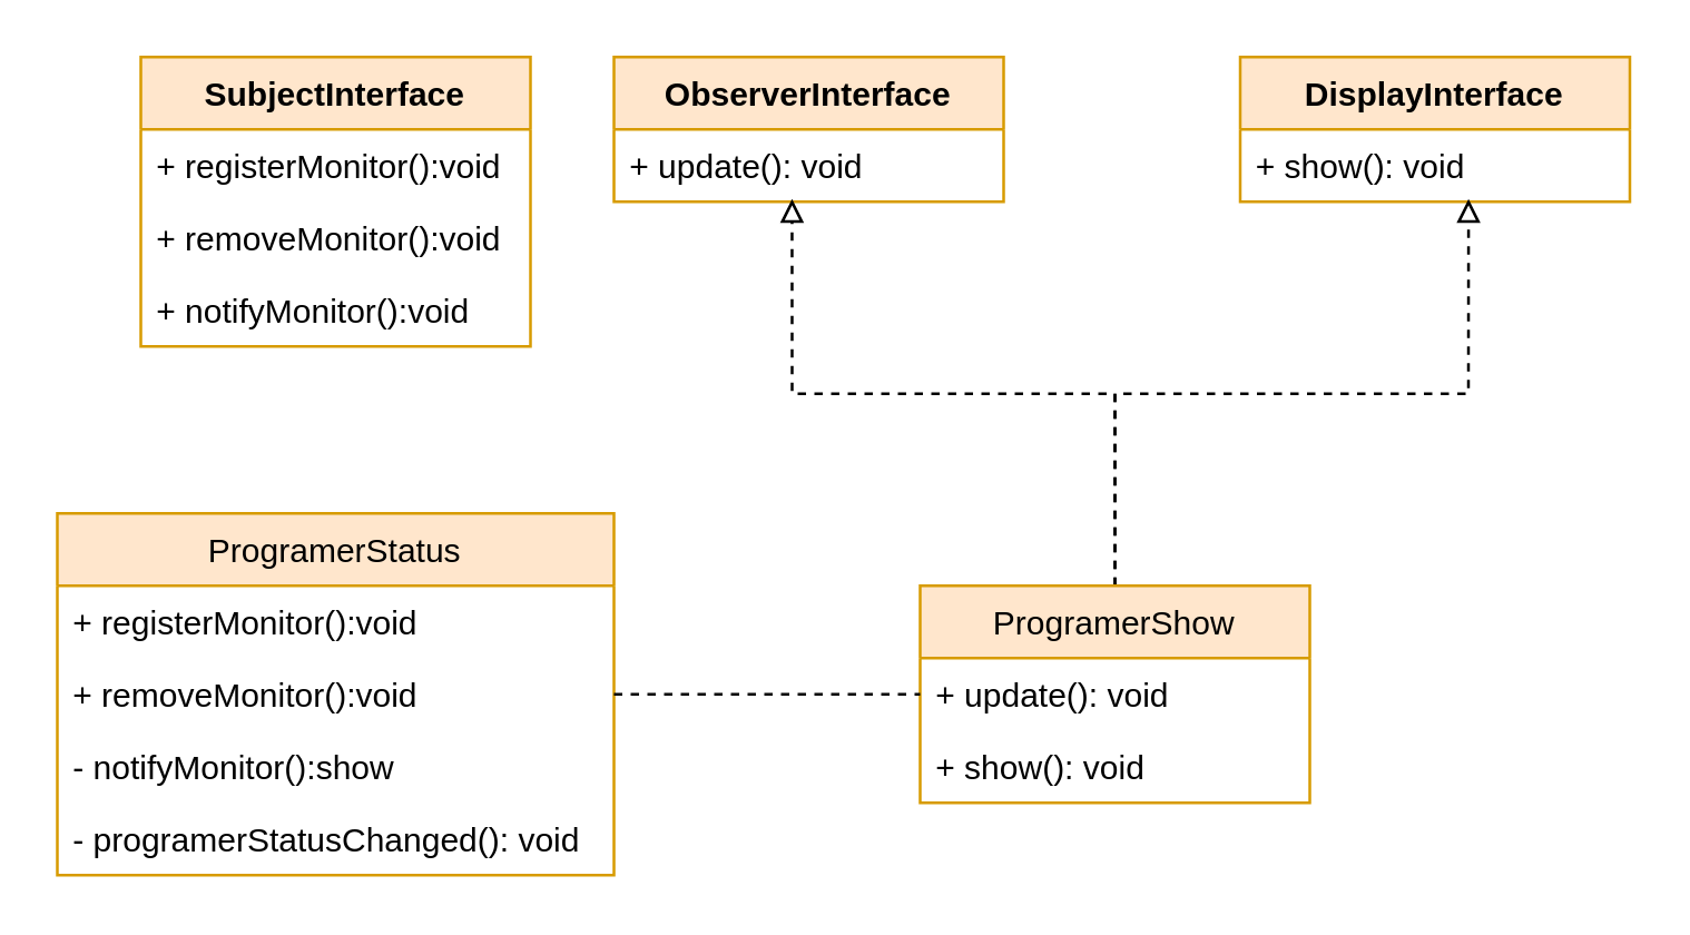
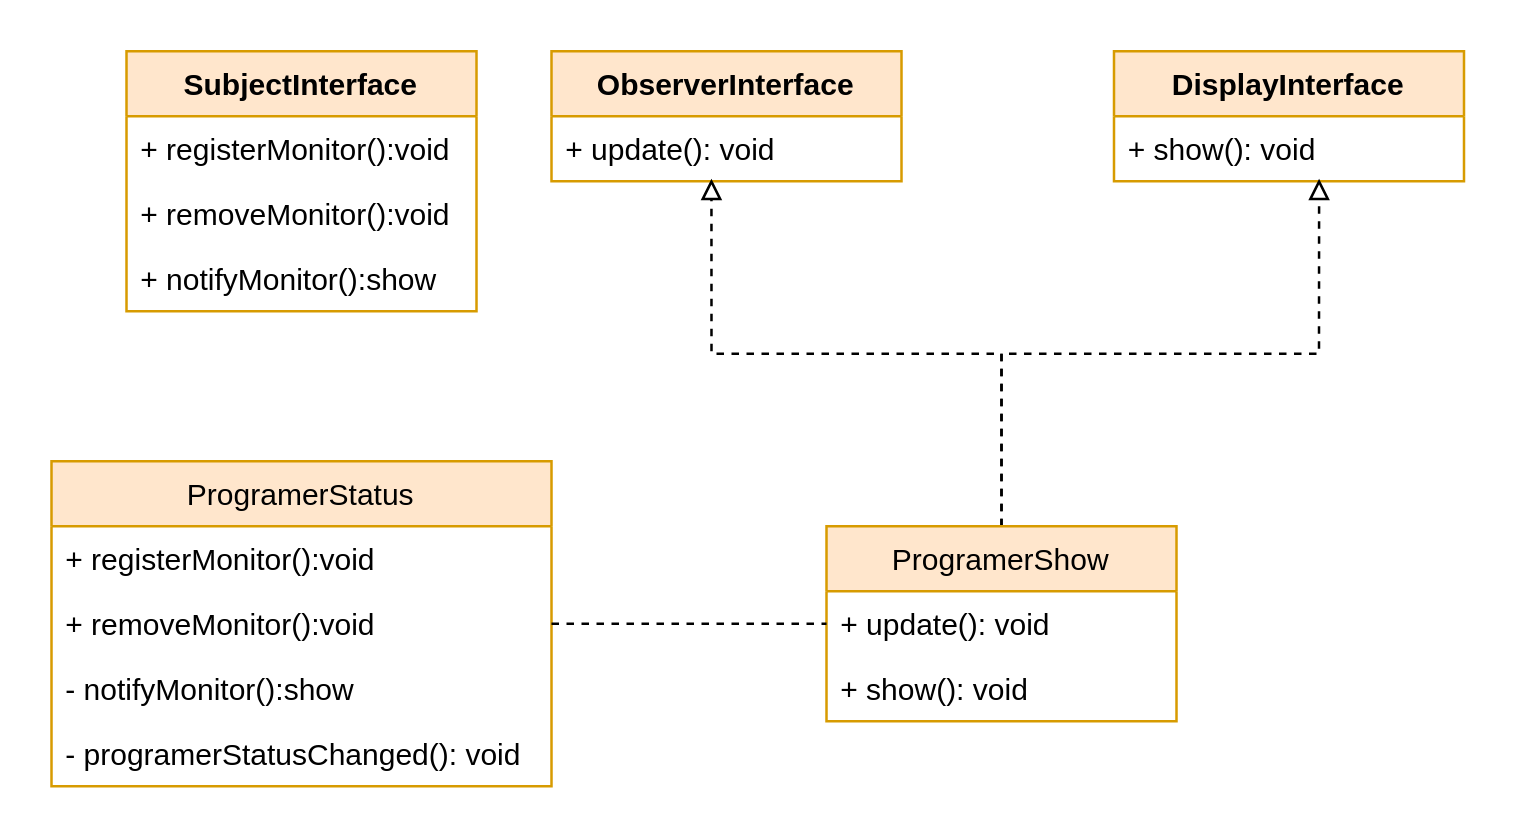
  <mxCell id="0" />
  <mxCell id="1" parent="0" />
  <mxCell id="2" value="SubjectInterface" style="swimlane;fontStyle=1;childLayout=stackLayout;horizontal=1;startSize=26;fillColor=#ffe6cc;horizontalStack=0;resizeParent=1;resizeParentMax=0;resizeLast=0;collapsible=1;marginBottom=0;strokeColor=#d79b00;" parent="1" vertex="1"><mxGeometry x="50" y="20" width="140" height="104" as="geometry" /></mxCell>
  <mxCell id="3" value="+ registerMonitor():void" style="text;strokeColor=none;fillColor=none;align=left;verticalAlign=top;spacingLeft=4;spacingRight=4;overflow=hidden;rotatable=0;points=[[0,0.5],[1,0.5]];portConstraint=eastwest;" parent="2" vertex="1"><mxGeometry y="26" width="140" height="26" as="geometry" /></mxCell>
  <mxCell id="4" value="+ removeMonitor():void" style="text;strokeColor=none;fillColor=none;align=left;verticalAlign=top;spacingLeft=4;spacingRight=4;overflow=hidden;rotatable=0;points=[[0,0.5],[1,0.5]];portConstraint=eastwest;" parent="2" vertex="1"><mxGeometry y="52" width="140" height="26" as="geometry" /></mxCell>
- <mxCell id="5" value="+ notifyMonitor():void" style="text;strokeColor=none;fillColor=none;align=left;verticalAlign=top;spacingLeft=4;spacingRight=4;overflow=hidden;rotatable=0;points=[[0,0.5],[1,0.5]];portConstraint=eastwest;" parent="2" vertex="1"><mxGeometry y="78" width="140" height="26" as="geometry" /></mxCell>
+ <mxCell id="5" value="+ notifyMonitor():show" style="text;strokeColor=none;fillColor=none;align=left;verticalAlign=top;spacingLeft=4;spacingRight=4;overflow=hidden;rotatable=0;points=[[0,0.5],[1,0.5]];portConstraint=eastwest;" parent="2" vertex="1"><mxGeometry y="78" width="140" height="26" as="geometry" /></mxCell>
  <mxCell id="6" value="DisplayInterface" style="swimlane;fontStyle=1;childLayout=stackLayout;horizontal=1;startSize=26;fillColor=#ffe6cc;horizontalStack=0;resizeParent=1;resizeParentMax=0;resizeLast=0;collapsible=1;marginBottom=0;strokeColor=#d79b00;" parent="1" vertex="1"><mxGeometry x="445" y="20" width="140" height="52" as="geometry" /></mxCell>
  <mxCell id="7" value="+ show(): void" style="text;strokeColor=none;fillColor=none;align=left;verticalAlign=top;spacingLeft=4;spacingRight=4;overflow=hidden;rotatable=0;points=[[0,0.5],[1,0.5]];portConstraint=eastwest;" parent="6" vertex="1"><mxGeometry y="26" width="140" height="26" as="geometry" /></mxCell>
  <mxCell id="8" value="ObserverInterface" style="swimlane;fontStyle=1;childLayout=stackLayout;horizontal=1;startSize=26;fillColor=#ffe6cc;horizontalStack=0;resizeParent=1;resizeParentMax=0;resizeLast=0;collapsible=1;marginBottom=0;strokeColor=#d79b00;" parent="1" vertex="1"><mxGeometry x="220" y="20" width="140" height="52" as="geometry" /></mxCell>
  <mxCell id="9" value="+ update(): void" style="text;strokeColor=none;fillColor=none;align=left;verticalAlign=top;spacingLeft=4;spacingRight=4;overflow=hidden;rotatable=0;points=[[0,0.5],[1,0.5]];portConstraint=eastwest;" parent="8" vertex="1"><mxGeometry y="26" width="140" height="26" as="geometry" /></mxCell>
  <mxCell id="10" value="ProgramerStatus" style="swimlane;fontStyle=0;childLayout=stackLayout;horizontal=1;startSize=26;fillColor=#ffe6cc;horizontalStack=0;resizeParent=1;resizeParentMax=0;resizeLast=0;collapsible=1;marginBottom=0;strokeColor=#d79b00;" parent="1" vertex="1"><mxGeometry x="20" y="184" width="200" height="130" as="geometry" /></mxCell>
  <mxCell id="11" value="+ registerMonitor():void" style="text;strokeColor=none;fillColor=none;align=left;verticalAlign=top;spacingLeft=4;spacingRight=4;overflow=hidden;rotatable=0;points=[[0,0.5],[1,0.5]];portConstraint=eastwest;" parent="10" vertex="1"><mxGeometry y="26" width="200" height="26" as="geometry" /></mxCell>
  <mxCell id="12" value="+ removeMonitor():void" style="text;strokeColor=none;fillColor=none;align=left;verticalAlign=top;spacingLeft=4;spacingRight=4;overflow=hidden;rotatable=0;points=[[0,0.5],[1,0.5]];portConstraint=eastwest;" parent="10" vertex="1"><mxGeometry y="52" width="200" height="26" as="geometry" /></mxCell>
  <mxCell id="13" value="- notifyMonitor():show" style="text;strokeColor=none;fillColor=none;align=left;verticalAlign=top;spacingLeft=4;spacingRight=4;overflow=hidden;rotatable=0;points=[[0,0.5],[1,0.5]];portConstraint=eastwest;" parent="10" vertex="1"><mxGeometry y="78" width="200" height="26" as="geometry" /></mxCell>
  <mxCell id="14" value="- programerStatusChanged(): void&#10;" style="text;strokeColor=none;fillColor=none;align=left;verticalAlign=top;spacingLeft=4;spacingRight=4;overflow=hidden;rotatable=0;points=[[0,0.5],[1,0.5]];portConstraint=eastwest;" parent="10" vertex="1"><mxGeometry y="104" width="200" height="26" as="geometry" /></mxCell>
  <mxCell id="15" style="edgeStyle=orthogonalEdgeStyle;rounded=0;orthogonalLoop=1;jettySize=auto;html=1;entryX=0.457;entryY=0.962;entryDx=0;entryDy=0;entryPerimeter=0;dashed=1;endArrow=block;endFill=0;" parent="1" source="17" target="9" edge="1"><mxGeometry relative="1" as="geometry" /></mxCell>
  <mxCell id="16" style="edgeStyle=orthogonalEdgeStyle;rounded=0;orthogonalLoop=1;jettySize=auto;html=1;exitX=0.5;exitY=0;exitDx=0;exitDy=0;entryX=0.586;entryY=0.962;entryDx=0;entryDy=0;entryPerimeter=0;dashed=1;endArrow=block;endFill=0;" parent="1" source="17" target="7" edge="1"><mxGeometry relative="1" as="geometry" /></mxCell>
  <mxCell id="17" value="ProgramerShow" style="swimlane;fontStyle=0;childLayout=stackLayout;horizontal=1;startSize=26;fillColor=#ffe6cc;horizontalStack=0;resizeParent=1;resizeParentMax=0;resizeLast=0;collapsible=1;marginBottom=0;strokeColor=#d79b00;" parent="1" vertex="1"><mxGeometry x="330" y="210" width="140" height="78" as="geometry" /></mxCell>
  <mxCell id="18" value="+ update(): void" style="text;strokeColor=none;fillColor=none;align=left;verticalAlign=top;spacingLeft=4;spacingRight=4;overflow=hidden;rotatable=0;points=[[0,0.5],[1,0.5]];portConstraint=eastwest;" parent="17" vertex="1"><mxGeometry y="26" width="140" height="26" as="geometry" /></mxCell>
  <mxCell id="19" value="+ show(): void" style="text;strokeColor=none;fillColor=none;align=left;verticalAlign=top;spacingLeft=4;spacingRight=4;overflow=hidden;rotatable=0;points=[[0,0.5],[1,0.5]];portConstraint=eastwest;" parent="17" vertex="1"><mxGeometry y="52" width="140" height="26" as="geometry" /></mxCell>
  <mxCell id="20" style="edgeStyle=orthogonalEdgeStyle;rounded=0;orthogonalLoop=1;jettySize=auto;html=1;exitX=1;exitY=0.5;exitDx=0;exitDy=0;dashed=1;endArrow=none;endFill=0;" parent="1" source="12" target="18" edge="1"><mxGeometry relative="1" as="geometry" /></mxCell>
